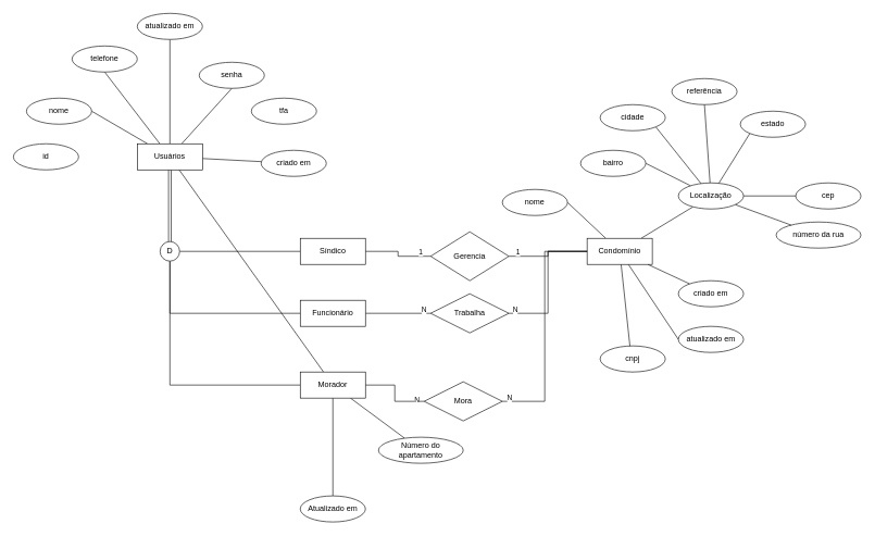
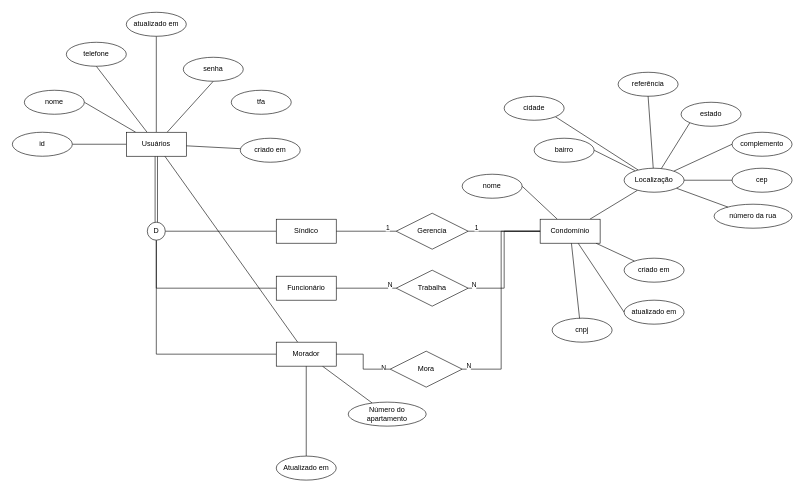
  <mxCell id="0" />
  <mxCell id="1" parent="0" />
  <mxCell id="2" style="rounded=0;orthogonalLoop=1;jettySize=auto;html=1;endArrow=none;endFill=0;" edge="1" parent="1" source="10" target="16"><mxGeometry relative="1" as="geometry" /></mxCell>
  <mxCell id="3" style="rounded=0;orthogonalLoop=1;jettySize=auto;html=1;endArrow=none;endFill=0;" edge="1" parent="1" source="10" target="29"><mxGeometry relative="1" as="geometry" /></mxCell>
  <mxCell id="4" style="rounded=0;orthogonalLoop=1;jettySize=auto;html=1;entryX=0.5;entryY=1;entryDx=0;entryDy=0;endArrow=none;endFill=0;" edge="1" parent="1" source="10" target="14"><mxGeometry relative="1" as="geometry" /></mxCell>
  <mxCell id="5" style="rounded=0;orthogonalLoop=1;jettySize=auto;html=1;entryX=0.5;entryY=1;entryDx=0;entryDy=0;endArrow=none;endFill=0;" edge="1" parent="1" source="10" target="13"><mxGeometry relative="1" as="geometry" /></mxCell>
  <mxCell id="6" style="rounded=0;orthogonalLoop=1;jettySize=auto;html=1;entryX=1;entryY=0.5;entryDx=0;entryDy=0;endArrow=none;endFill=0;" edge="1" parent="1" source="10" target="12"><mxGeometry relative="1" as="geometry" /></mxCell>
+ <mxCell id="7" style="rounded=0;orthogonalLoop=1;jettySize=auto;html=1;entryX=1;entryY=0.5;entryDx=0;entryDy=0;endArrow=none;endFill=0;" edge="1" parent="1" source="10" target="11"><mxGeometry relative="1" as="geometry" /></mxCell>
  <mxCell id="8" style="rounded=0;orthogonalLoop=1;jettySize=auto;html=1;entryX=0.5;entryY=1;entryDx=0;entryDy=0;endArrow=none;endFill=0;" edge="1" parent="1" source="10" target="17"><mxGeometry relative="1" as="geometry" /></mxCell>
  <mxCell id="9" value="" style="edgeStyle=orthogonalEdgeStyle;rounded=0;orthogonalLoop=1;jettySize=auto;html=1;endArrow=none;endFill=0;shape=link;" edge="1" parent="1" source="10" target="24"><mxGeometry relative="1" as="geometry" /></mxCell>
  <mxCell id="10" value="Usuários" style="whiteSpace=wrap;html=1;align=center;" vertex="1" parent="1"><mxGeometry x="210" y="220" width="100" height="40" as="geometry" /></mxCell>
  <mxCell id="11" value="id" style="ellipse;whiteSpace=wrap;html=1;align=center;" vertex="1" parent="1"><mxGeometry x="20" y="220" width="100" height="40" as="geometry" /></mxCell>
  <mxCell id="12" value="nome" style="ellipse;whiteSpace=wrap;html=1;align=center;" vertex="1" parent="1"><mxGeometry x="40" y="150" width="100" height="40" as="geometry" /></mxCell>
  <mxCell id="13" value="telefone" style="ellipse;whiteSpace=wrap;html=1;align=center;" vertex="1" parent="1"><mxGeometry x="110" y="70" width="100" height="40" as="geometry" /></mxCell>
  <mxCell id="14" value="senha" style="ellipse;whiteSpace=wrap;html=1;align=center;" vertex="1" parent="1"><mxGeometry x="305" y="95" width="100" height="40" as="geometry" /></mxCell>
  <mxCell id="15" value="tfa" style="ellipse;whiteSpace=wrap;html=1;align=center;" vertex="1" parent="1"><mxGeometry x="385" y="150" width="100" height="40" as="geometry" /></mxCell>
  <mxCell id="16" value="criado em" style="ellipse;whiteSpace=wrap;html=1;align=center;" vertex="1" parent="1"><mxGeometry x="400" y="230" width="100" height="40" as="geometry" /></mxCell>
  <mxCell id="17" value="atualizado em" style="ellipse;whiteSpace=wrap;html=1;align=center;" vertex="1" parent="1"><mxGeometry x="210" y="20" width="100" height="40" as="geometry" /></mxCell>
  <mxCell id="18" style="edgeStyle=orthogonalEdgeStyle;rounded=0;orthogonalLoop=1;jettySize=auto;html=1;entryX=0;entryY=0.5;entryDx=0;entryDy=0;endArrow=none;endFill=0;" edge="1" parent="1" source="20" target="65"><mxGeometry relative="1" as="geometry" /></mxCell>
  <mxCell id="19" value="N" style="edgeLabel;html=1;align=center;verticalAlign=middle;resizable=0;points=[];" vertex="1" connectable="0" parent="18"><mxGeometry x="0.78" y="-3" relative="1" as="geometry"><mxPoint y="-9" as="offset" /></mxGeometry></mxCell>
  <mxCell id="20" value="Funcionário" style="whiteSpace=wrap;html=1;align=center;" vertex="1" parent="1"><mxGeometry x="460" y="460" width="100" height="40" as="geometry" /></mxCell>
  <mxCell id="21" style="rounded=0;orthogonalLoop=1;jettySize=auto;html=1;entryX=0;entryY=0.5;entryDx=0;entryDy=0;endArrow=none;endFill=0;edgeStyle=orthogonalEdgeStyle;" edge="1" parent="1" source="24" target="20"><mxGeometry relative="1" as="geometry"><Array as="points"><mxPoint x="260" y="480" /></Array></mxGeometry></mxCell>
  <mxCell id="22" style="rounded=0;orthogonalLoop=1;jettySize=auto;html=1;endArrow=none;endFill=0;" edge="1" parent="1" source="24" target="32"><mxGeometry relative="1" as="geometry" /></mxCell>
  <mxCell id="23" style="rounded=0;orthogonalLoop=1;jettySize=auto;html=1;entryX=0;entryY=0.5;entryDx=0;entryDy=0;endArrow=none;endFill=0;edgeStyle=orthogonalEdgeStyle;" edge="1" parent="1" source="24" target="29"><mxGeometry relative="1" as="geometry"><Array as="points"><mxPoint x="260" y="590" /></Array></mxGeometry></mxCell>
  <mxCell id="24" value="D" style="ellipse;whiteSpace=wrap;html=1;" vertex="1" parent="1"><mxGeometry x="245" y="370" width="30" height="30" as="geometry" /></mxCell>
  <mxCell id="25" style="rounded=0;orthogonalLoop=1;jettySize=auto;html=1;endArrow=none;endFill=0;" edge="1" parent="1" source="29" target="34"><mxGeometry relative="1" as="geometry" /></mxCell>
  <mxCell id="26" style="rounded=0;orthogonalLoop=1;jettySize=auto;html=1;endArrow=none;endFill=0;" edge="1" parent="1" source="29" target="33"><mxGeometry relative="1" as="geometry" /></mxCell>
  <mxCell id="27" style="edgeStyle=orthogonalEdgeStyle;rounded=0;orthogonalLoop=1;jettySize=auto;html=1;entryX=0;entryY=0.5;entryDx=0;entryDy=0;endArrow=none;endFill=0;" edge="1" parent="1" source="29" target="68"><mxGeometry relative="1" as="geometry" /></mxCell>
  <mxCell id="28" value="N" style="edgeLabel;html=1;align=center;verticalAlign=middle;resizable=0;points=[];" vertex="1" connectable="0" parent="27"><mxGeometry x="0.544" y="3" relative="1" as="geometry"><mxPoint x="14" as="offset" /></mxGeometry></mxCell>
  <mxCell id="29" value="Morador" style="whiteSpace=wrap;html=1;align=center;" vertex="1" parent="1"><mxGeometry x="460" y="570" width="100" height="40" as="geometry" /></mxCell>
  <mxCell id="30" style="edgeStyle=orthogonalEdgeStyle;rounded=0;orthogonalLoop=1;jettySize=auto;html=1;entryX=0;entryY=0.5;entryDx=0;entryDy=0;endArrow=none;endFill=0;" edge="1" parent="1" source="32" target="62"><mxGeometry relative="1" as="geometry" /></mxCell>
  <mxCell id="31" value="1" style="edgeLabel;html=1;align=center;verticalAlign=middle;resizable=0;points=[];" vertex="1" connectable="0" parent="30"><mxGeometry x="0.707" y="2" relative="1" as="geometry"><mxPoint y="-5" as="offset" /></mxGeometry></mxCell>
  <mxCell id="32" value="Síndico" style="whiteSpace=wrap;html=1;align=center;" vertex="1" parent="1"><mxGeometry x="460" y="365" width="100" height="40" as="geometry" /></mxCell>
  <mxCell id="33" value="Número do apartamento" style="ellipse;whiteSpace=wrap;html=1;align=center;" vertex="1" parent="1"><mxGeometry x="580" y="670" width="130" height="40" as="geometry" /></mxCell>
  <mxCell id="34" value="Atualizado em" style="ellipse;whiteSpace=wrap;html=1;align=center;" vertex="1" parent="1"><mxGeometry x="460" y="760" width="100" height="40" as="geometry" /></mxCell>
  <mxCell id="35" style="rounded=0;orthogonalLoop=1;jettySize=auto;html=1;endArrow=none;endFill=0;" edge="1" parent="1" source="40" target="53"><mxGeometry relative="1" as="geometry" /></mxCell>
  <mxCell id="36" style="rounded=0;orthogonalLoop=1;jettySize=auto;html=1;entryX=0.5;entryY=1;entryDx=0;entryDy=0;endArrow=none;endFill=0;" edge="1" parent="1" source="40" target="44"><mxGeometry relative="1" as="geometry" /></mxCell>
  <mxCell id="37" style="rounded=0;orthogonalLoop=1;jettySize=auto;html=1;entryX=1;entryY=0.5;entryDx=0;entryDy=0;endArrow=none;endFill=0;" edge="1" parent="1" source="40" target="41"><mxGeometry relative="1" as="geometry" /></mxCell>
  <mxCell id="38" style="rounded=0;orthogonalLoop=1;jettySize=auto;html=1;endArrow=none;endFill=0;" edge="1" parent="1" source="40" target="56"><mxGeometry relative="1" as="geometry" /></mxCell>
  <mxCell id="39" style="rounded=0;orthogonalLoop=1;jettySize=auto;html=1;endArrow=none;endFill=0;entryX=0;entryY=0.5;entryDx=0;entryDy=0;" edge="1" parent="1" source="40" target="57"><mxGeometry relative="1" as="geometry" /></mxCell>
  <mxCell id="40" value="Condomínio" style="whiteSpace=wrap;html=1;align=center;" vertex="1" parent="1"><mxGeometry x="900" y="365" width="100" height="40" as="geometry" /></mxCell>
  <mxCell id="41" value="nome" style="ellipse;whiteSpace=wrap;html=1;align=center;" vertex="1" parent="1"><mxGeometry x="770" y="290" width="100" height="40" as="geometry" /></mxCell>
  <mxCell id="42" value="cep" style="ellipse;whiteSpace=wrap;html=1;align=center;" vertex="1" parent="1"><mxGeometry x="1220" y="280" width="100" height="40" as="geometry" /></mxCell>
  <mxCell id="43" value="número da rua" style="ellipse;whiteSpace=wrap;html=1;align=center;" vertex="1" parent="1"><mxGeometry x="1190" y="340" width="130" height="40" as="geometry" /></mxCell>
  <mxCell id="44" value="cnpj" style="ellipse;whiteSpace=wrap;html=1;align=center;" vertex="1" parent="1"><mxGeometry x="920" y="530" width="100" height="40" as="geometry" /></mxCell>
  <mxCell id="45" value="referência" style="ellipse;whiteSpace=wrap;html=1;align=center;" vertex="1" parent="1"><mxGeometry x="1030" y="120" width="100" height="40" as="geometry" /></mxCell>
  <mxCell id="46" style="rounded=0;orthogonalLoop=1;jettySize=auto;html=1;entryX=0.5;entryY=1;entryDx=0;entryDy=0;endArrow=none;endFill=0;" edge="1" parent="1" source="53" target="45"><mxGeometry relative="1" as="geometry" /></mxCell>
  <mxCell id="47" style="rounded=0;orthogonalLoop=1;jettySize=auto;html=1;entryX=0;entryY=1;entryDx=0;entryDy=0;endArrow=none;endFill=0;" edge="1" parent="1" source="53" target="54"><mxGeometry relative="1" as="geometry" /></mxCell>
  <mxCell id="48" style="rounded=0;orthogonalLoop=1;jettySize=auto;html=1;entryX=0;entryY=0.5;entryDx=0;entryDy=0;endArrow=none;endFill=0;" edge="1" parent="1" source="53" target="42"><mxGeometry relative="1" as="geometry" /></mxCell>
  <mxCell id="49" style="rounded=0;orthogonalLoop=1;jettySize=auto;html=1;endArrow=none;endFill=0;" edge="1" parent="1" source="53" target="43"><mxGeometry relative="1" as="geometry" /></mxCell>
+ <mxCell id="50" style="rounded=0;orthogonalLoop=1;jettySize=auto;html=1;entryX=0;entryY=0.5;entryDx=0;entryDy=0;endArrow=none;endFill=0;" edge="1" parent="1" source="53" target="55"><mxGeometry relative="1" as="geometry" /></mxCell>
  <mxCell id="51" style="rounded=0;orthogonalLoop=1;jettySize=auto;html=1;entryX=1;entryY=1;entryDx=0;entryDy=0;endArrow=none;endFill=0;" edge="1" parent="1" source="53" target="58"><mxGeometry relative="1" as="geometry" /></mxCell>
  <mxCell id="52" style="rounded=0;orthogonalLoop=1;jettySize=auto;html=1;entryX=1;entryY=0.5;entryDx=0;entryDy=0;endArrow=none;endFill=0;" edge="1" parent="1" source="53" target="59"><mxGeometry relative="1" as="geometry" /></mxCell>
  <mxCell id="53" value="Localização" style="ellipse;whiteSpace=wrap;html=1;align=center;" vertex="1" parent="1"><mxGeometry x="1040" y="280" width="100" height="40" as="geometry" /></mxCell>
  <mxCell id="54" value="estado" style="ellipse;whiteSpace=wrap;html=1;align=center;" vertex="1" parent="1"><mxGeometry x="1135" y="170" width="100" height="40" as="geometry" /></mxCell>
+ <mxCell id="55" value="complemento" style="ellipse;whiteSpace=wrap;html=1;align=center;" vertex="1" parent="1"><mxGeometry x="1220" y="220" width="100" height="40" as="geometry" /></mxCell>
  <mxCell id="56" value="criado em" style="ellipse;whiteSpace=wrap;html=1;align=center;" vertex="1" parent="1"><mxGeometry x="1040" y="430" width="100" height="40" as="geometry" /></mxCell>
  <mxCell id="57" value="atualizado em" style="ellipse;whiteSpace=wrap;html=1;align=center;" vertex="1" parent="1"><mxGeometry x="1040" y="500" width="100" height="40" as="geometry" /></mxCell>
- <mxCell id="58" value="cidade" style="ellipse;whiteSpace=wrap;html=1;align=center;" vertex="1" parent="1"><mxGeometry x="920" y="160" width="100" height="40" as="geometry" /></mxCell>
+ <mxCell id="58" value="cidade" style="ellipse;whiteSpace=wrap;html=1;align=center;" vertex="1" parent="1"><mxGeometry x="840" y="160" width="100" height="40" as="geometry" /></mxCell>
  <mxCell id="59" value="bairro" style="ellipse;whiteSpace=wrap;html=1;align=center;" vertex="1" parent="1"><mxGeometry x="890" y="230" width="100" height="40" as="geometry" /></mxCell>
  <mxCell id="60" style="edgeStyle=orthogonalEdgeStyle;rounded=0;orthogonalLoop=1;jettySize=auto;html=1;entryX=0;entryY=0.5;entryDx=0;entryDy=0;endArrow=none;endFill=0;" edge="1" parent="1" source="62" target="40"><mxGeometry relative="1" as="geometry" /></mxCell>
  <mxCell id="61" value="1" style="edgeLabel;html=1;align=center;verticalAlign=middle;resizable=0;points=[];" vertex="1" connectable="0" parent="60"><mxGeometry x="-0.789" y="-2" relative="1" as="geometry"><mxPoint y="-9" as="offset" /></mxGeometry></mxCell>
- <mxCell id="62" value="Gerencia" style="shape=rhombus;perimeter=rhombusPerimeter;whiteSpace=wrap;html=1;align=center;" vertex="1" parent="1"><mxGeometry x="660" y="355" width="120" height="75" as="geometry" /></mxCell>
+ <mxCell id="62" value="Gerencia" style="shape=rhombus;perimeter=rhombusPerimeter;whiteSpace=wrap;html=1;align=center;" vertex="1" parent="1"><mxGeometry x="660" y="355" width="120" height="60" as="geometry" /></mxCell>
  <mxCell id="63" style="edgeStyle=orthogonalEdgeStyle;rounded=0;orthogonalLoop=1;jettySize=auto;html=1;entryX=0;entryY=0.5;entryDx=0;entryDy=0;endArrow=none;endFill=0;" edge="1" parent="1" source="65" target="40"><mxGeometry relative="1" as="geometry" /></mxCell>
  <mxCell id="64" value="N" style="edgeLabel;html=1;align=center;verticalAlign=middle;resizable=0;points=[];" vertex="1" connectable="0" parent="63"><mxGeometry x="-0.798" y="-4" relative="1" as="geometry"><mxPoint x="-13" y="-10" as="offset" /></mxGeometry></mxCell>
  <mxCell id="65" value="Trabalha" style="shape=rhombus;perimeter=rhombusPerimeter;whiteSpace=wrap;html=1;align=center;" vertex="1" parent="1"><mxGeometry x="660" y="450" width="120" height="60" as="geometry" /></mxCell>
  <mxCell id="66" style="rounded=0;orthogonalLoop=1;jettySize=auto;html=1;entryX=0;entryY=0.5;entryDx=0;entryDy=0;edgeStyle=orthogonalEdgeStyle;endArrow=none;endFill=0;" edge="1" parent="1" source="68" target="40"><mxGeometry relative="1" as="geometry"><mxPoint x="900" y="380" as="targetPoint" /></mxGeometry></mxCell>
  <mxCell id="67" value="N" style="edgeLabel;html=1;align=center;verticalAlign=middle;resizable=0;points=[];" vertex="1" connectable="0" parent="66"><mxGeometry x="-0.933" y="2" relative="1" as="geometry"><mxPoint x="-2" y="-4" as="offset" /></mxGeometry></mxCell>
  <mxCell id="68" value="Mora" style="shape=rhombus;perimeter=rhombusPerimeter;whiteSpace=wrap;html=1;align=center;" vertex="1" parent="1"><mxGeometry x="650" y="585" width="120" height="60" as="geometry" /></mxCell>
